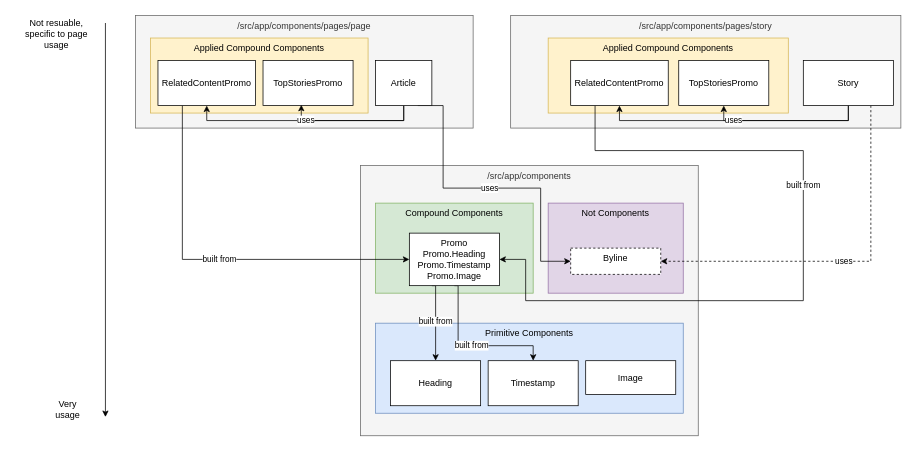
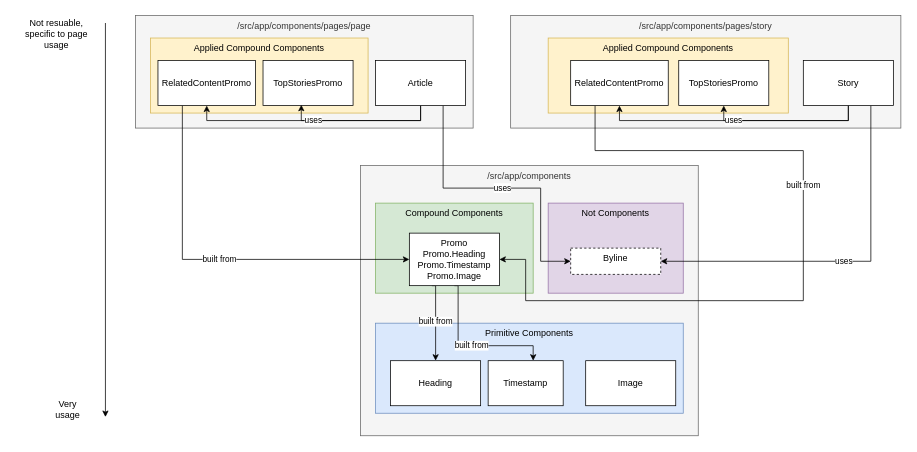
  <mxCell id="0" />
  <mxCell id="1" parent="0" />
  <mxCell id="2" value="/src/app/components" style="rounded=0;whiteSpace=wrap;html=1;fillColor=#f5f5f5;fontColor=#333333;strokeColor=#666666;verticalAlign=top;" parent="1" vertex="1"><mxGeometry x="480" y="220" width="450" height="360" as="geometry" /></mxCell>
  <mxCell id="3" value="Primitive Components" style="rounded=0;whiteSpace=wrap;html=1;fillColor=#dae8fc;strokeColor=#6c8ebf;verticalAlign=top;" parent="1" vertex="1"><mxGeometry x="500" y="430" width="410" height="120" as="geometry" /></mxCell>
  <mxCell id="4" value="Heading" style="rounded=0;whiteSpace=wrap;html=1;" parent="1" vertex="1"><mxGeometry x="520" y="480" width="120" height="60" as="geometry" /></mxCell>
- <mxCell id="5" value="Timestamp" style="rounded=0;whiteSpace=wrap;html=1;" parent="1" vertex="1"><mxGeometry x="650" y="480" width="120" height="60" as="geometry" /></mxCell>
+ <mxCell id="5" value="Timestamp" style="rounded=0;whiteSpace=wrap;html=1;" parent="1" vertex="1"><mxGeometry x="650" y="480" width="100" height="60" as="geometry" /></mxCell>
  <mxCell id="6" value="Compound Components" style="rounded=0;whiteSpace=wrap;html=1;fillColor=#d5e8d4;strokeColor=#82b366;verticalAlign=top;" parent="1" vertex="1"><mxGeometry x="500" y="270" width="210" height="120" as="geometry" /></mxCell>
  <mxCell id="7" value="built from" style="edgeStyle=orthogonalEdgeStyle;rounded=0;orthogonalLoop=1;jettySize=auto;html=1;exitX=0.25;exitY=1;exitDx=0;exitDy=0;" edge="1" parent="1" source="9" target="4"><mxGeometry relative="1" as="geometry"><Array as="points"><mxPoint x="580" y="380" /></Array></mxGeometry></mxCell>
  <mxCell id="8" value="built from" style="edgeStyle=orthogonalEdgeStyle;rounded=0;orthogonalLoop=1;jettySize=auto;html=1;exitX=0.5;exitY=1;exitDx=0;exitDy=0;" edge="1" parent="1" source="9" target="5"><mxGeometry relative="1" as="geometry"><Array as="points"><mxPoint x="610" y="380" /><mxPoint x="610" y="460" /><mxPoint x="710" y="460" /></Array></mxGeometry></mxCell>
  <mxCell id="9" value="Promo&lt;br&gt;Promo.Heading&lt;br&gt;Promo.Timestamp&lt;br&gt;Promo.Image" style="rounded=0;whiteSpace=wrap;html=1;verticalAlign=top;" parent="1" vertex="1"><mxGeometry x="545" y="310" width="120" height="70" as="geometry" /></mxCell>
- <mxCell id="10" value="Image" style="rounded=0;whiteSpace=wrap;html=1;" parent="1" vertex="1"><mxGeometry x="780" y="480" width="120" height="45" as="geometry" /></mxCell>
+ <mxCell id="10" value="Image" style="rounded=0;whiteSpace=wrap;html=1;" parent="1" vertex="1"><mxGeometry x="780" y="480" width="120" height="60" as="geometry" /></mxCell>
  <mxCell id="11" value="/src/app/components/pages/page" style="rounded=0;whiteSpace=wrap;html=1;fillColor=#f5f5f5;fontColor=#333333;strokeColor=#666666;verticalAlign=top;" parent="1" vertex="1"><mxGeometry x="180" y="20" width="450" height="150" as="geometry" /></mxCell>
  <mxCell id="12" value="Applied Compound Components" style="rounded=0;whiteSpace=wrap;html=1;fillColor=#fff2cc;strokeColor=#d6b656;verticalAlign=top;" parent="1" vertex="1"><mxGeometry x="200" y="50" width="290" height="100" as="geometry" /></mxCell>
  <mxCell id="13" value="built from" style="edgeStyle=orthogonalEdgeStyle;rounded=0;orthogonalLoop=1;jettySize=auto;html=1;exitX=0.25;exitY=1;exitDx=0;exitDy=0;entryX=0;entryY=0.5;entryDx=0;entryDy=0;" edge="1" parent="1" source="14" target="9"><mxGeometry relative="1" as="geometry" /></mxCell>
  <mxCell id="14" value="RelatedContentPromo" style="rounded=0;whiteSpace=wrap;html=1;" parent="1" vertex="1"><mxGeometry x="210" y="80" width="130" height="60" as="geometry" /></mxCell>
  <mxCell id="15" value="TopStoriesPromo" style="rounded=0;whiteSpace=wrap;html=1;" parent="1" vertex="1"><mxGeometry x="350" y="80" width="120" height="60" as="geometry" /></mxCell>
  <mxCell id="16" value="" style="endArrow=classic;html=1;rounded=0;" parent="1" edge="1"><mxGeometry width="50" height="50" relative="1" as="geometry"><mxPoint x="140" y="30" as="sourcePoint" /><mxPoint x="140" y="555" as="targetPoint" /></mxGeometry></mxCell>
  <mxCell id="17" value="Very usage" style="text;html=1;strokeColor=none;fillColor=none;align=center;verticalAlign=middle;whiteSpace=wrap;rounded=0;" parent="1" vertex="1"><mxGeometry x="60" y="530" width="60" height="30" as="geometry" /></mxCell>
  <mxCell id="18" value="Not resuable, specific to page usage" style="text;html=1;strokeColor=none;fillColor=none;align=center;verticalAlign=middle;whiteSpace=wrap;rounded=0;" parent="1" vertex="1"><mxGeometry x="20" y="30" width="110" height="30" as="geometry" /></mxCell>
  <mxCell id="19" value="/src/app/components/pages/story" style="rounded=0;whiteSpace=wrap;html=1;fillColor=#f5f5f5;fontColor=#333333;strokeColor=#666666;verticalAlign=top;" parent="1" vertex="1"><mxGeometry x="680" y="20" width="520" height="150" as="geometry" /></mxCell>
  <mxCell id="20" value="Applied Compound Components" style="rounded=0;whiteSpace=wrap;html=1;fillColor=#fff2cc;strokeColor=#d6b656;verticalAlign=top;" parent="1" vertex="1"><mxGeometry x="730" y="50" width="320" height="100" as="geometry" /></mxCell>
  <mxCell id="21" value="built from" style="edgeStyle=orthogonalEdgeStyle;rounded=0;orthogonalLoop=1;jettySize=auto;html=1;exitX=0.25;exitY=1;exitDx=0;exitDy=0;entryX=1;entryY=0.5;entryDx=0;entryDy=0;" edge="1" parent="1" source="22" target="9"><mxGeometry x="-0.232" relative="1" as="geometry"><mxPoint x="665" y="370" as="targetPoint" /><Array as="points"><mxPoint x="793" y="200" /><mxPoint x="1070" y="200" /><mxPoint x="1070" y="400" /><mxPoint x="700" y="400" /><mxPoint x="700" y="345" /></Array><mxPoint as="offset" /></mxGeometry></mxCell>
  <mxCell id="22" value="RelatedContentPromo" style="rounded=0;whiteSpace=wrap;html=1;" parent="1" vertex="1"><mxGeometry x="760" y="80" width="130" height="60" as="geometry" /></mxCell>
  <mxCell id="23" value="TopStoriesPromo" style="rounded=0;whiteSpace=wrap;html=1;" parent="1" vertex="1"><mxGeometry x="904" y="80" width="120" height="60" as="geometry" /></mxCell>
  <mxCell id="24" value="Not Components" style="rounded=0;whiteSpace=wrap;html=1;fillColor=#e1d5e7;strokeColor=#9673a6;verticalAlign=top;" vertex="1" parent="1"><mxGeometry x="730" y="270" width="180" height="120" as="geometry" /></mxCell>
  <mxCell id="25" value="Byline" style="rounded=0;whiteSpace=wrap;html=1;verticalAlign=top;dashed=1;" vertex="1" parent="1"><mxGeometry x="760" y="330" width="120" height="35" as="geometry" /></mxCell>
  <mxCell id="26" style="edgeStyle=orthogonalEdgeStyle;rounded=0;orthogonalLoop=1;jettySize=auto;html=1;exitX=0.5;exitY=1;exitDx=0;exitDy=0;entryX=0.425;entryY=0.983;entryDx=0;entryDy=0;entryPerimeter=0;" edge="1" parent="1" source="29" target="15"><mxGeometry relative="1" as="geometry" /></mxCell>
  <mxCell id="27" value="uses" style="edgeStyle=orthogonalEdgeStyle;rounded=0;orthogonalLoop=1;jettySize=auto;html=1;exitX=0.5;exitY=1;exitDx=0;exitDy=0;entryX=0.5;entryY=1;entryDx=0;entryDy=0;" edge="1" parent="1" source="29" target="14"><mxGeometry relative="1" as="geometry" /></mxCell>
  <mxCell id="28" value="uses" style="edgeStyle=orthogonalEdgeStyle;rounded=0;orthogonalLoop=1;jettySize=auto;html=1;exitX=0.75;exitY=1;exitDx=0;exitDy=0;entryX=0;entryY=0.5;entryDx=0;entryDy=0;" edge="1" parent="1" source="29" target="25"><mxGeometry relative="1" as="geometry"><Array as="points"><mxPoint x="590" y="250" /><mxPoint x="720" y="250" /><mxPoint x="720" y="348" /></Array></mxGeometry></mxCell>
- <mxCell id="29" value="Article" style="rounded=0;whiteSpace=wrap;html=1;" vertex="1" parent="1"><mxGeometry x="500" y="80" width="75" height="60" as="geometry" /></mxCell>
+ <mxCell id="29" value="Article" style="rounded=0;whiteSpace=wrap;html=1;" vertex="1" parent="1"><mxGeometry x="500" y="80" width="120" height="60" as="geometry" /></mxCell>
  <mxCell id="30" style="edgeStyle=orthogonalEdgeStyle;rounded=0;orthogonalLoop=1;jettySize=auto;html=1;exitX=0.5;exitY=1;exitDx=0;exitDy=0;entryX=0.5;entryY=1;entryDx=0;entryDy=0;" edge="1" parent="1" source="33" target="23"><mxGeometry relative="1" as="geometry" /></mxCell>
  <mxCell id="31" value="uses" style="edgeStyle=orthogonalEdgeStyle;rounded=0;orthogonalLoop=1;jettySize=auto;html=1;exitX=0.5;exitY=1;exitDx=0;exitDy=0;entryX=0.5;entryY=1;entryDx=0;entryDy=0;" edge="1" parent="1" source="33" target="22"><mxGeometry relative="1" as="geometry" /></mxCell>
- <mxCell id="32" value="uses" style="edgeStyle=orthogonalEdgeStyle;rounded=0;orthogonalLoop=1;jettySize=auto;html=1;exitX=0.75;exitY=1;exitDx=0;exitDy=0;entryX=1;entryY=0.5;entryDx=0;entryDy=0;dashed=1;" edge="1" parent="1" source="33" target="25"><mxGeometry relative="1" as="geometry"><Array as="points"><mxPoint x="1160" y="348" /></Array></mxGeometry></mxCell>
+ <mxCell id="32" value="uses" style="edgeStyle=orthogonalEdgeStyle;rounded=0;orthogonalLoop=1;jettySize=auto;html=1;exitX=0.75;exitY=1;exitDx=0;exitDy=0;entryX=1;entryY=0.5;entryDx=0;entryDy=0;" edge="1" parent="1" source="33" target="25"><mxGeometry relative="1" as="geometry"><Array as="points"><mxPoint x="1160" y="348" /></Array></mxGeometry></mxCell>
  <mxCell id="33" value="Story" style="rounded=0;whiteSpace=wrap;html=1;" vertex="1" parent="1"><mxGeometry x="1070" y="80" width="120" height="60" as="geometry" /></mxCell>
